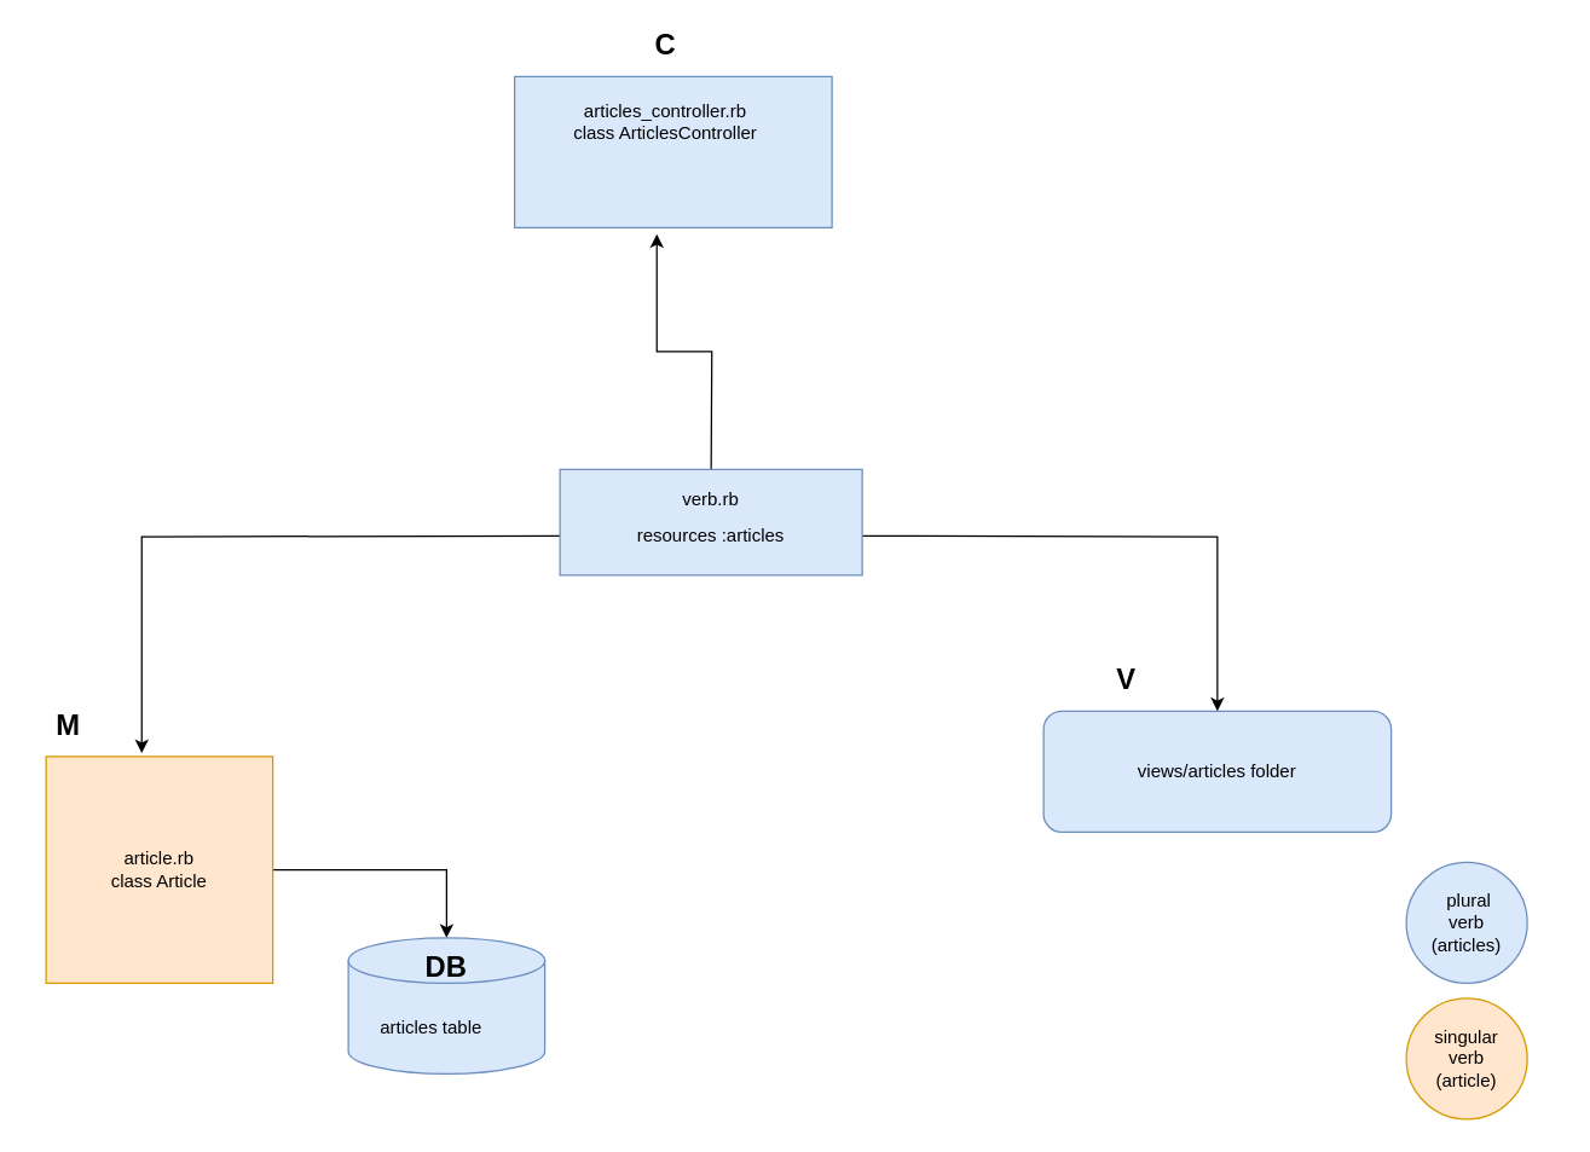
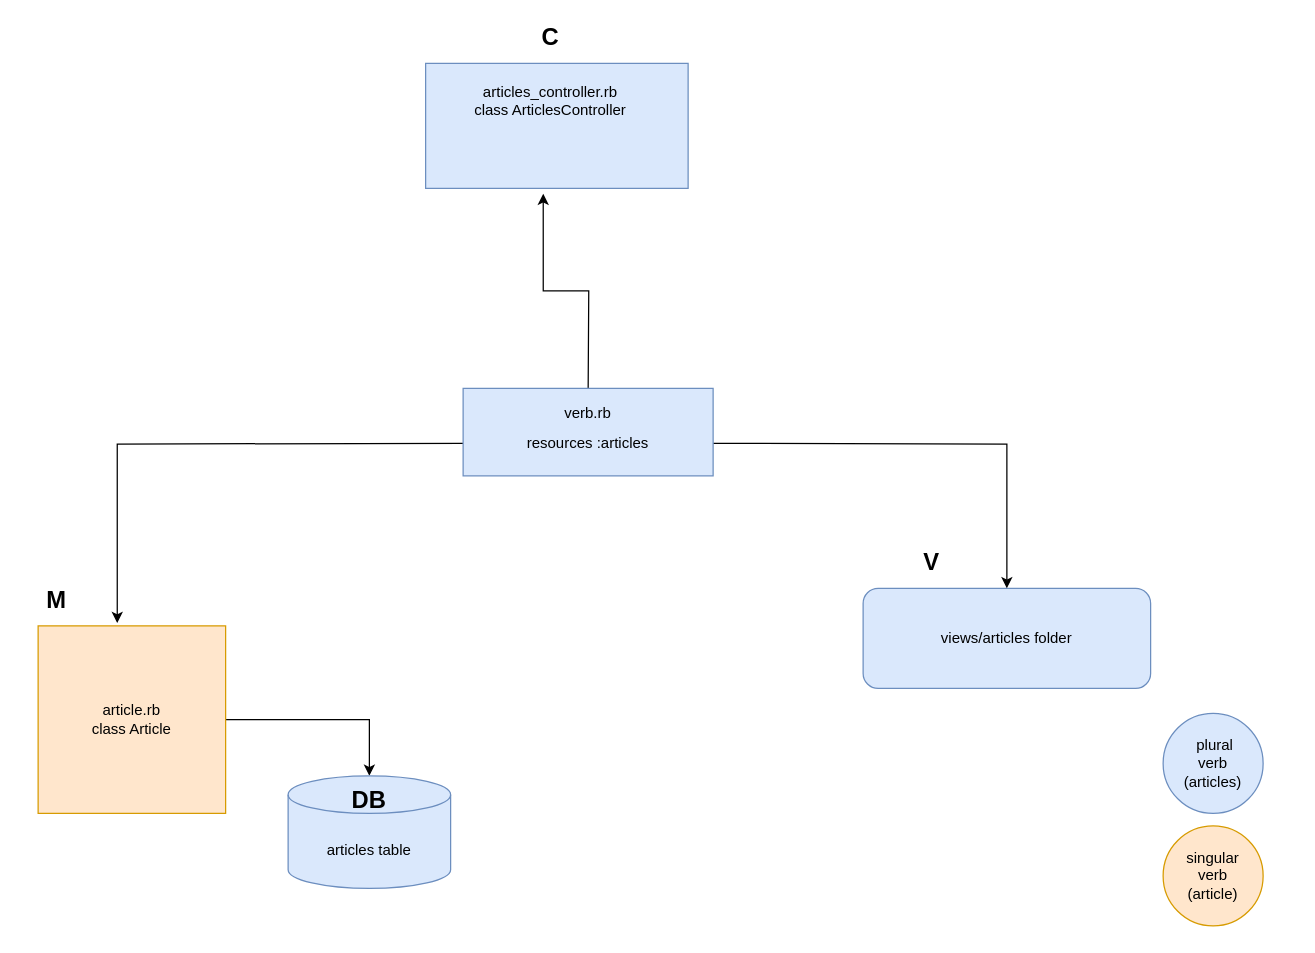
  <mxCell id="0" />
  <mxCell id="1" parent="0" />
  <mxCell id="2" value="" style="rounded=0;whiteSpace=wrap;html=1;fillColor=#dae8fc;strokeColor=#6c8ebf;" parent="1" vertex="1"><mxGeometry x="340" y="50" width="210" height="100" as="geometry" /></mxCell>
  <mxCell id="3" value="articles_controller.rb &lt;br&gt;class ArticlesController" style="text;html=1;strokeColor=none;fillColor=none;align=center;verticalAlign=middle;whiteSpace=wrap;rounded=0;" parent="1" vertex="1"><mxGeometry x="350" y="70" width="180" height="20" as="geometry" /></mxCell>
  <mxCell id="4" style="edgeStyle=orthogonalEdgeStyle;rounded=0;orthogonalLoop=1;jettySize=auto;html=1;entryX=0.448;entryY=1.043;entryDx=0;entryDy=0;entryPerimeter=0;" parent="1" target="2" edge="1"><mxGeometry relative="1" as="geometry"><mxPoint x="470" y="314" as="sourcePoint" /></mxGeometry></mxCell>
  <mxCell id="5" style="edgeStyle=orthogonalEdgeStyle;rounded=0;orthogonalLoop=1;jettySize=auto;html=1;entryX=0.5;entryY=0;entryDx=0;entryDy=0;entryPerimeter=0;" edge="1" parent="1" source="6" target="12"><mxGeometry relative="1" as="geometry" /></mxCell>
  <mxCell id="6" value="" style="rectangle;whiteSpace=wrap;html=1;aspect=fixed;fillColor=#ffe6cc;strokeColor=#d79b00;" vertex="1" parent="1"><mxGeometry x="30" y="500" width="150" height="150" as="geometry" /></mxCell>
  <mxCell id="7" value="article.rb&lt;br&gt;class Article" style="text;html=1;strokeColor=none;fillColor=none;align=center;verticalAlign=middle;whiteSpace=wrap;rounded=0;" vertex="1" parent="1"><mxGeometry x="70" y="565" width="70" height="20" as="geometry" /></mxCell>
  <mxCell id="8" style="edgeStyle=orthogonalEdgeStyle;rounded=0;orthogonalLoop=1;jettySize=auto;html=1;entryX=0.422;entryY=-0.015;entryDx=0;entryDy=0;entryPerimeter=0;" edge="1" parent="1" target="6"><mxGeometry relative="1" as="geometry"><mxPoint x="370" y="354" as="sourcePoint" /></mxGeometry></mxCell>
  <mxCell id="9" value="" style="rounded=1;whiteSpace=wrap;html=1;fillColor=#dae8fc;strokeColor=#6c8ebf;" vertex="1" parent="1"><mxGeometry x="690" y="470" width="230" height="80" as="geometry" /></mxCell>
  <mxCell id="10" value="views/articles folder" style="text;html=1;strokeColor=none;fillColor=none;align=center;verticalAlign=middle;whiteSpace=wrap;rounded=0;" vertex="1" parent="1"><mxGeometry x="730" y="500" width="150" height="20" as="geometry" /></mxCell>
  <mxCell id="11" style="edgeStyle=orthogonalEdgeStyle;rounded=0;orthogonalLoop=1;jettySize=auto;html=1;entryX=0.5;entryY=0;entryDx=0;entryDy=0;" edge="1" parent="1" target="9"><mxGeometry relative="1" as="geometry"><mxPoint x="570" y="354" as="sourcePoint" /></mxGeometry></mxCell>
  <mxCell id="12" value="" style="shape=cylinder3;whiteSpace=wrap;html=1;boundedLbl=1;backgroundOutline=1;size=15;fillColor=#dae8fc;strokeColor=#6c8ebf;" vertex="1" parent="1"><mxGeometry x="230" y="620" width="130" height="90" as="geometry" /></mxCell>
- <mxCell id="13" value="articles table" style="text;html=1;strokeColor=none;fillColor=none;align=center;verticalAlign=middle;whiteSpace=wrap;rounded=0;" vertex="1" parent="1"><mxGeometry x="240" y="670" width="90" height="20" as="geometry" /></mxCell>
+ <mxCell id="13" value="articles table" style="text;html=1;strokeColor=none;fillColor=none;align=center;verticalAlign=middle;whiteSpace=wrap;rounded=0;" vertex="1" parent="1"><mxGeometry x="250" y="670" width="90" height="20" as="geometry" /></mxCell>
  <mxCell id="14" value="&lt;font style=&quot;font-size: 19px&quot;&gt;&lt;b&gt;C&lt;/b&gt;&lt;/font&gt;" style="text;html=1;strokeColor=none;fillColor=none;align=center;verticalAlign=middle;whiteSpace=wrap;rounded=0;" vertex="1" parent="1"><mxGeometry x="415" y="20" width="50" height="20" as="geometry" /></mxCell>
  <mxCell id="15" value="&lt;font style=&quot;font-size: 19px&quot;&gt;&lt;b&gt;M&lt;/b&gt;&lt;/font&gt;" style="text;html=1;strokeColor=none;fillColor=none;align=center;verticalAlign=middle;whiteSpace=wrap;rounded=0;" vertex="1" parent="1"><mxGeometry x="20" y="470" width="50" height="20" as="geometry" /></mxCell>
  <mxCell id="16" value="&lt;font style=&quot;font-size: 19px&quot;&gt;&lt;b&gt;V&lt;/b&gt;&lt;/font&gt;" style="text;html=1;strokeColor=none;fillColor=none;align=center;verticalAlign=middle;whiteSpace=wrap;rounded=0;" vertex="1" parent="1"><mxGeometry x="720" y="440" width="50" height="20" as="geometry" /></mxCell>
  <mxCell id="17" value="&lt;font style=&quot;font-size: 19px&quot;&gt;&lt;b&gt;DB&lt;/b&gt;&lt;/font&gt;" style="text;html=1;strokeColor=none;fillColor=none;align=center;verticalAlign=middle;whiteSpace=wrap;rounded=0;" vertex="1" parent="1"><mxGeometry x="270" y="630" width="50" height="20" as="geometry" /></mxCell>
  <mxCell id="18" value="" style="group" vertex="1" connectable="0" parent="1"><mxGeometry x="930" y="570" width="100" height="80" as="geometry" /></mxCell>
  <mxCell id="19" value="" style="ellipse;whiteSpace=wrap;html=1;aspect=fixed;fillColor=#dae8fc;strokeColor=#6c8ebf;" vertex="1" parent="18"><mxGeometry width="80" height="80" as="geometry" /></mxCell>
  <mxCell id="20" value="&amp;nbsp;plural verb (articles)" style="text;html=1;strokeColor=none;fillColor=none;align=center;verticalAlign=middle;whiteSpace=wrap;rounded=0;" vertex="1" parent="18"><mxGeometry x="15" y="30" width="50" height="20" as="geometry" /></mxCell>
  <mxCell id="21" value="" style="group" vertex="1" connectable="0" parent="1"><mxGeometry x="930" y="660" width="80" height="80" as="geometry" /></mxCell>
  <mxCell id="22" value="" style="ellipse;whiteSpace=wrap;html=1;aspect=fixed;fillColor=#ffe6cc;strokeColor=#d79b00;" vertex="1" parent="21"><mxGeometry width="80" height="80" as="geometry" /></mxCell>
  <mxCell id="23" value="singular verb (article)" style="text;html=1;strokeColor=none;fillColor=none;align=center;verticalAlign=middle;whiteSpace=wrap;rounded=0;" vertex="1" parent="21"><mxGeometry x="20" y="30" width="40" height="20" as="geometry" /></mxCell>
  <mxCell id="24" value="" style="rounded=0;whiteSpace=wrap;html=1;fillColor=#dae8fc;strokeColor=#6c8ebf;" vertex="1" parent="1"><mxGeometry x="370" y="310" width="200" height="70" as="geometry" /></mxCell>
  <mxCell id="25" value="verb.rb" style="text;html=1;strokeColor=none;fillColor=none;align=center;verticalAlign=middle;whiteSpace=wrap;rounded=0;" vertex="1" parent="1"><mxGeometry x="450" y="320" width="40" height="20" as="geometry" /></mxCell>
  <mxCell id="26" value="resources :articles" style="text;html=1;strokeColor=none;fillColor=none;align=center;verticalAlign=middle;whiteSpace=wrap;rounded=0;" vertex="1" parent="1"><mxGeometry x="400" y="344" width="140" height="20" as="geometry" /></mxCell>
